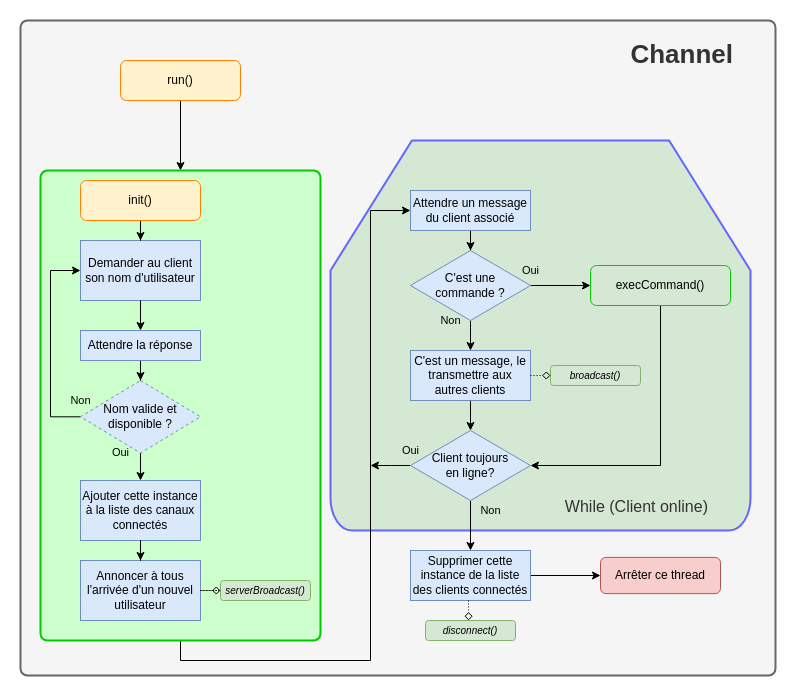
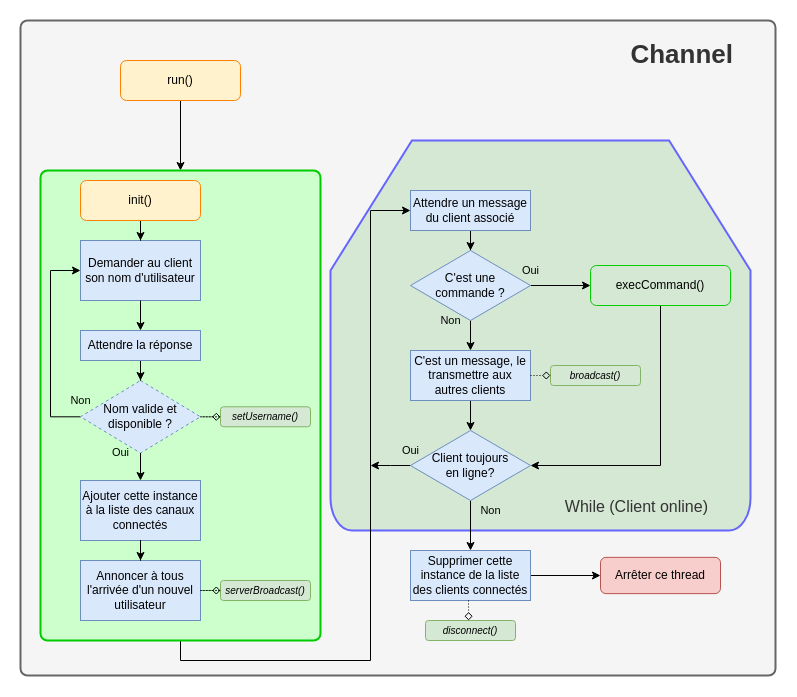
  <mxCell id="0" />
  <mxCell id="1" parent="0" />
  <mxCell id="2" value="&lt;blockquote&gt;&lt;font style=&quot;font-size: 26px&quot;&gt;&lt;b&gt;&lt;font style=&quot;font-size: 26px&quot;&gt;Channel&lt;/font&gt;&lt;/b&gt;&lt;/font&gt;&lt;/blockquote&gt;" style="rounded=1;whiteSpace=wrap;html=1;absoluteArcSize=1;arcSize=14;strokeWidth=2;fillColor=#f5f5f5;strokeColor=#666666;fontColor=#333333;verticalAlign=top;align=right;" vertex="1" parent="1"><mxGeometry x="20" y="20" width="755" height="655" as="geometry" /></mxCell>
  <mxCell id="3" value="&lt;div&gt;&lt;blockquote&gt;&lt;font style=&quot;font-size: 16px&quot;&gt;While (Client online)&lt;/font&gt;&lt;br&gt;&lt;/blockquote&gt;&lt;/div&gt;" style="strokeWidth=2;html=1;shape=mxgraph.flowchart.loop_limit;whiteSpace=wrap;fillColor=#D5E8D4;strokeColor=#6666FF;fontColor=#333333;align=right;verticalAlign=bottom;" vertex="1" parent="1"><mxGeometry x="330" y="140" width="420" height="390" as="geometry" /></mxCell>
  <mxCell id="4" style="edgeStyle=orthogonalEdgeStyle;rounded=0;orthogonalLoop=1;jettySize=auto;html=1;entryX=0.5;entryY=0;entryDx=0;entryDy=0;labelBackgroundColor=none;endArrow=classic;endFill=1;" edge="1" parent="1" source="5" target="22"><mxGeometry relative="1" as="geometry" /></mxCell>
  <mxCell id="5" value="run()" style="rounded=1;whiteSpace=wrap;html=1;fontSize=12;glass=0;strokeWidth=1;shadow=0;fillColor=#FFF2CC;strokeColor=#FF8000;" vertex="1" parent="1"><mxGeometry x="120" y="60" width="120" height="40" as="geometry" /></mxCell>
  <mxCell id="6" style="edgeStyle=orthogonalEdgeStyle;rounded=0;orthogonalLoop=1;jettySize=auto;html=1;exitX=0.5;exitY=1;exitDx=0;exitDy=0;labelBackgroundColor=none;endArrow=classic;endFill=1;entryX=0;entryY=0.5;entryDx=0;entryDy=0;" edge="1" parent="1" source="22" target="8"><mxGeometry relative="1" as="geometry"><mxPoint x="380" y="160" as="targetPoint" /><Array as="points"><mxPoint x="180" y="660" /><mxPoint x="370" y="660" /><mxPoint x="370" y="210" /></Array></mxGeometry></mxCell>
  <mxCell id="7" value="" style="edgeStyle=orthogonalEdgeStyle;rounded=0;orthogonalLoop=1;jettySize=auto;html=1;labelBackgroundColor=none;endArrow=classic;endFill=1;" edge="1" parent="1" source="8" target="11"><mxGeometry relative="1" as="geometry" /></mxCell>
  <mxCell id="8" value="Attendre un message du client associé" style="rounded=0;whiteSpace=wrap;html=1;fillColor=#dae8fc;strokeColor=#6c8ebf;" vertex="1" parent="1"><mxGeometry x="410" y="190" width="120" height="40" as="geometry" /></mxCell>
  <mxCell id="9" value="Oui" style="edgeStyle=orthogonalEdgeStyle;rounded=0;orthogonalLoop=1;jettySize=auto;html=1;labelBackgroundColor=none;endArrow=classic;endFill=1;entryX=0;entryY=0.5;entryDx=0;entryDy=0;" edge="1" parent="1" source="11" target="13"><mxGeometry x="-1" y="15" relative="1" as="geometry"><mxPoint x="610" y="285" as="targetPoint" /><mxPoint as="offset" /></mxGeometry></mxCell>
  <mxCell id="10" value="Non" style="edgeStyle=orthogonalEdgeStyle;rounded=0;orthogonalLoop=1;jettySize=auto;html=1;exitX=0.5;exitY=1;exitDx=0;exitDy=0;labelBackgroundColor=none;endArrow=classic;endFill=1;entryX=0.5;entryY=0;entryDx=0;entryDy=0;" edge="1" parent="1" source="11" target="15"><mxGeometry x="-1" y="-20" relative="1" as="geometry"><mxPoint x="470" y="350" as="targetPoint" /><mxPoint as="offset" /></mxGeometry></mxCell>
  <mxCell id="11" value="&lt;div&gt;C'est une &lt;br&gt;&lt;/div&gt;&lt;div&gt;commande ?&lt;/div&gt;" style="rhombus;whiteSpace=wrap;html=1;fillColor=#dae8fc;strokeColor=#6c8ebf;" vertex="1" parent="1"><mxGeometry x="410" y="250" width="120" height="70" as="geometry" /></mxCell>
  <mxCell id="12" value="" style="edgeStyle=orthogonalEdgeStyle;rounded=0;orthogonalLoop=1;jettySize=auto;html=1;labelBackgroundColor=none;endArrow=classic;endFill=1;entryX=1;entryY=0.5;entryDx=0;entryDy=0;" edge="1" parent="1" source="13" target="20"><mxGeometry relative="1" as="geometry"><mxPoint x="650" y="385" as="targetPoint" /><Array as="points"><mxPoint x="660" y="465" /></Array></mxGeometry></mxCell>
  <mxCell id="13" value="execCommand()" style="rounded=1;whiteSpace=wrap;html=1;fontSize=12;glass=0;strokeWidth=1;shadow=0;fillColor=#d5e8d4;strokeColor=#00CC00;" vertex="1" parent="1"><mxGeometry x="590" y="265" width="140" height="40" as="geometry" /></mxCell>
  <mxCell id="14" value="" style="edgeStyle=orthogonalEdgeStyle;rounded=0;orthogonalLoop=1;jettySize=auto;html=1;labelBackgroundColor=none;endArrow=classic;endFill=1;" edge="1" parent="1" source="15" target="20"><mxGeometry relative="1" as="geometry" /></mxCell>
  <mxCell id="15" value="C'est un message, le transmettre aux autres clients" style="rounded=0;whiteSpace=wrap;html=1;fillColor=#dae8fc;strokeColor=#6c8ebf;" vertex="1" parent="1"><mxGeometry x="410" y="350" width="120" height="50" as="geometry" /></mxCell>
  <mxCell id="16" value="&lt;i&gt;&lt;font style=&quot;font-size: 10px&quot;&gt;broadcast()&lt;/font&gt;&lt;/i&gt;" style="rounded=1;whiteSpace=wrap;html=1;fontSize=12;glass=0;strokeWidth=1;shadow=0;fillColor=#d5e8d4;strokeColor=#82b366;verticalAlign=middle;" vertex="1" parent="1"><mxGeometry x="550" y="365" width="90" height="20" as="geometry" /></mxCell>
  <mxCell id="17" value="" style="edgeStyle=orthogonalEdgeStyle;rounded=0;orthogonalLoop=1;jettySize=auto;html=1;dashed=1;dashPattern=1 2;labelBackgroundColor=none;endArrow=diamond;endFill=0;entryX=0;entryY=0.5;entryDx=0;entryDy=0;exitX=1;exitY=0.5;exitDx=0;exitDy=0;" edge="1" parent="1" source="15" target="16"><mxGeometry relative="1" as="geometry"><mxPoint x="540" y="375" as="sourcePoint" /><mxPoint x="550.07" y="374.71" as="targetPoint" /></mxGeometry></mxCell>
  <mxCell id="18" value="Oui" style="edgeStyle=orthogonalEdgeStyle;rounded=0;orthogonalLoop=1;jettySize=auto;html=1;exitX=0;exitY=0.5;exitDx=0;exitDy=0;labelBackgroundColor=none;endArrow=classic;endFill=1;" edge="1" parent="1" source="20"><mxGeometry x="-1" y="-15" relative="1" as="geometry"><mxPoint x="370" y="465" as="targetPoint" /><mxPoint as="offset" /></mxGeometry></mxCell>
  <mxCell id="19" value="Non" style="edgeStyle=orthogonalEdgeStyle;rounded=0;orthogonalLoop=1;jettySize=auto;html=1;labelBackgroundColor=none;endArrow=classic;endFill=1;" edge="1" parent="1" source="20" target="41"><mxGeometry x="-0.6" y="20" relative="1" as="geometry"><mxPoint as="offset" /></mxGeometry></mxCell>
  <mxCell id="20" value="&lt;div&gt;Client toujours&lt;br&gt;&lt;/div&gt;&lt;div&gt;en ligne?&lt;/div&gt;" style="rhombus;whiteSpace=wrap;html=1;fillColor=#dae8fc;strokeColor=#6c8ebf;" vertex="1" parent="1"><mxGeometry x="410" y="430" width="120" height="70" as="geometry" /></mxCell>
  <mxCell id="21" value="" style="group" vertex="1" connectable="0" parent="1"><mxGeometry x="40" y="170" width="280" height="470" as="geometry" /></mxCell>
  <mxCell id="22" value="" style="rounded=1;whiteSpace=wrap;html=1;absoluteArcSize=1;arcSize=14;strokeWidth=2;fillColor=#CCFFCC;strokeColor=#00CC00;" vertex="1" parent="21"><mxGeometry width="280" height="470" as="geometry" /></mxCell>
  <mxCell id="23" value="Demander au client son nom d'utilisateur" style="rounded=0;whiteSpace=wrap;html=1;fillColor=#dae8fc;strokeColor=#6c8ebf;" vertex="1" parent="21"><mxGeometry x="40" y="70" width="120" height="60" as="geometry" /></mxCell>
  <mxCell id="24" value="Non" style="edgeStyle=orthogonalEdgeStyle;rounded=0;orthogonalLoop=1;jettySize=auto;html=1;labelBackgroundColor=none;" edge="1" parent="21" source="25"><mxGeometry x="-0.551" y="-30" relative="1" as="geometry"><mxPoint x="40" y="100" as="targetPoint" /><Array as="points"><mxPoint x="10" y="246" /><mxPoint x="10" y="100" /></Array><mxPoint as="offset" /></mxGeometry></mxCell>
  <mxCell id="25" value="Nom valide et disponible ?" style="rhombus;whiteSpace=wrap;html=1;fillColor=#dae8fc;strokeColor=#6c8ebf;dashed=1;" vertex="1" parent="21"><mxGeometry x="40" y="210" width="120" height="72.56" as="geometry" /></mxCell>
  <mxCell id="26" value="" style="edgeStyle=orthogonalEdgeStyle;rounded=0;orthogonalLoop=1;jettySize=auto;html=1;" edge="1" parent="21" source="27" target="25"><mxGeometry relative="1" as="geometry" /></mxCell>
  <mxCell id="27" value="Attendre la réponse" style="rounded=0;whiteSpace=wrap;html=1;fillColor=#dae8fc;strokeColor=#6c8ebf;" vertex="1" parent="21"><mxGeometry x="40" y="160" width="120" height="30" as="geometry" /></mxCell>
  <mxCell id="28" value="" style="edgeStyle=orthogonalEdgeStyle;rounded=0;orthogonalLoop=1;jettySize=auto;html=1;entryX=0.5;entryY=0;entryDx=0;entryDy=0;" edge="1" parent="21" source="23" target="27"><mxGeometry relative="1" as="geometry"><mxPoint x="100" y="210" as="targetPoint" /></mxGeometry></mxCell>
  <mxCell id="29" value="Ajouter cette instance à la liste des canaux connectés" style="rounded=0;whiteSpace=wrap;html=1;fillColor=#dae8fc;strokeColor=#6c8ebf;" vertex="1" parent="21"><mxGeometry x="40" y="310" width="120" height="60" as="geometry" /></mxCell>
  <mxCell id="30" value="Annoncer à tous l'arrivée d'un nouvel utilisateur" style="rounded=0;whiteSpace=wrap;html=1;fillColor=#dae8fc;strokeColor=#6c8ebf;" vertex="1" parent="21"><mxGeometry x="40" y="390" width="120" height="60" as="geometry" /></mxCell>
  <mxCell id="31" value="" style="edgeStyle=orthogonalEdgeStyle;rounded=0;orthogonalLoop=1;jettySize=auto;html=1;labelBackgroundColor=none;" edge="1" parent="21" source="29" target="30"><mxGeometry relative="1" as="geometry" /></mxCell>
  <mxCell id="32" value="Oui" style="edgeStyle=orthogonalEdgeStyle;rounded=0;orthogonalLoop=1;jettySize=auto;html=1;labelBackgroundColor=none;" edge="1" parent="21" source="25" target="29"><mxGeometry x="0.24" y="21" relative="1" as="geometry"><mxPoint x="-41" y="-8" as="offset" /></mxGeometry></mxCell>
  <mxCell id="33" value="" style="edgeStyle=orthogonalEdgeStyle;rounded=0;orthogonalLoop=1;jettySize=auto;html=1;labelBackgroundColor=none;" edge="1" parent="21" source="34" target="23"><mxGeometry relative="1" as="geometry" /></mxCell>
  <mxCell id="34" value="init()" style="rounded=1;whiteSpace=wrap;html=1;fontSize=12;glass=0;strokeWidth=1;shadow=0;fillColor=#FFF2CC;strokeColor=#FF8000;" vertex="1" parent="21"><mxGeometry x="40" y="10" width="120" height="40" as="geometry" /></mxCell>
  <mxCell id="35" value="&lt;i&gt;&lt;font style=&quot;font-size: 10px&quot;&gt;serverBroadcast()&lt;/font&gt;&lt;/i&gt;" style="rounded=1;whiteSpace=wrap;html=1;fontSize=12;glass=0;strokeWidth=1;shadow=0;fillColor=#d5e8d4;strokeColor=#82b366;verticalAlign=middle;" vertex="1" parent="21"><mxGeometry x="180" y="410" width="90" height="20" as="geometry" /></mxCell>
  <mxCell id="36" value="" style="edgeStyle=orthogonalEdgeStyle;rounded=0;orthogonalLoop=1;jettySize=auto;html=1;dashed=1;dashPattern=1 2;labelBackgroundColor=none;endArrow=diamond;endFill=0;" edge="1" parent="21" source="30" target="35"><mxGeometry relative="1" as="geometry" /></mxCell>
+ <mxCell id="37" value="&lt;i&gt;&lt;font style=&quot;font-size: 10px&quot;&gt;setUsername()&lt;/font&gt;&lt;/i&gt;" style="rounded=1;whiteSpace=wrap;html=1;fontSize=12;glass=0;strokeWidth=1;shadow=0;fillColor=#d5e8d4;strokeColor=#82b366;verticalAlign=middle;" vertex="1" parent="21"><mxGeometry x="180" y="236.28" width="90" height="20" as="geometry" /></mxCell>
+ <mxCell id="38" value="" style="edgeStyle=orthogonalEdgeStyle;rounded=0;orthogonalLoop=1;jettySize=auto;html=1;dashed=1;dashPattern=1 2;labelBackgroundColor=none;endArrow=diamond;endFill=0;" edge="1" parent="21" source="25" target="37"><mxGeometry relative="1" as="geometry" /></mxCell>
  <mxCell id="39" value="Arrêter ce thread" style="rounded=1;whiteSpace=wrap;html=1;fontSize=12;glass=0;strokeWidth=1;shadow=0;fillColor=#f8cecc;strokeColor=#b85450;" vertex="1" parent="1"><mxGeometry x="600" y="556.864" width="120" height="36.279" as="geometry" /></mxCell>
  <mxCell id="40" style="edgeStyle=orthogonalEdgeStyle;rounded=0;orthogonalLoop=1;jettySize=auto;html=1;exitX=1;exitY=0.5;exitDx=0;exitDy=0;labelBackgroundColor=none;endArrow=classic;endFill=1;entryX=0;entryY=0.5;entryDx=0;entryDy=0;" edge="1" parent="1" source="41" target="39"><mxGeometry relative="1" as="geometry" /></mxCell>
  <mxCell id="41" value="Supprimer cette instance de la liste des clients connectés" style="rounded=0;whiteSpace=wrap;html=1;fillColor=#dae8fc;strokeColor=#6c8ebf;" vertex="1" parent="1"><mxGeometry x="410" y="550" width="120" height="50" as="geometry" /></mxCell>
  <mxCell id="42" value="&lt;font style=&quot;font-size: 10px&quot;&gt;&lt;i&gt;disconnect()&lt;/i&gt;&lt;/font&gt;" style="rounded=1;whiteSpace=wrap;html=1;fontSize=12;glass=0;strokeWidth=1;shadow=0;fillColor=#d5e8d4;strokeColor=#82b366;verticalAlign=middle;" vertex="1" parent="1"><mxGeometry x="425" y="620" width="90" height="20" as="geometry" /></mxCell>
  <mxCell id="43" value="" style="edgeStyle=orthogonalEdgeStyle;rounded=0;orthogonalLoop=1;jettySize=auto;html=1;dashed=1;dashPattern=1 2;labelBackgroundColor=none;endArrow=diamond;endFill=0;entryX=0.479;entryY=-0.003;entryDx=0;entryDy=0;entryPerimeter=0;" edge="1" parent="1" target="42"><mxGeometry relative="1" as="geometry"><mxPoint x="468" y="600" as="sourcePoint" /><mxPoint x="410" y="610" as="targetPoint" /></mxGeometry></mxCell>
